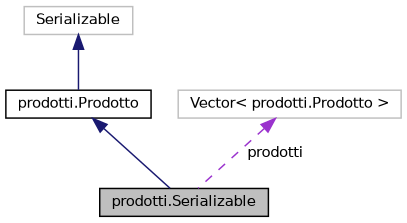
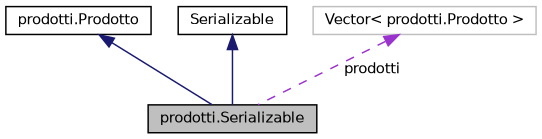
  digraph {
    node [color=black fillcolor=white fontname=Helvetica fontsize=10 shape=record style=filled]
    edge [color=midnightblue dir=back fontname=Helvetica fontsize=10 labelfontname=Helvetica labelfontsize=10 style=solid]
    n1 [fillcolor=grey75 fontcolor=black height=0.2 label="prodotti.Serializable" width=0.4]
    n2 [height=0.2 label="prodotti.Prodotto" width=0.4]
-   n3 [color=grey75 height=0.2 label=Serializable width=0.4]
+   n3 [height=0.2 label=Serializable width=0.4]
    n4 [color=grey75 height=0.2 label="Vector\< prodotti.Prodotto \>" width=0.4]
    n2 -> n1
-   n3 -> n2
+   n3 -> n1
    n4 -> n1 [color=darkorchid3 label=" prodotti" style=dashed]
  }
